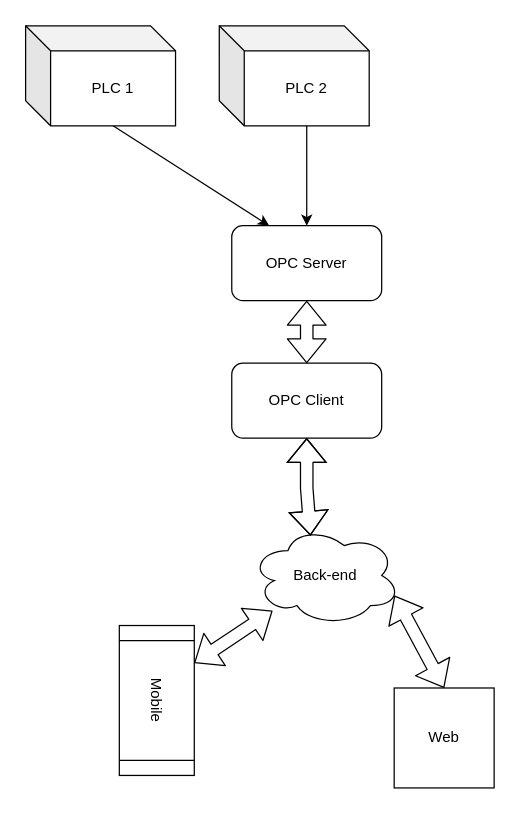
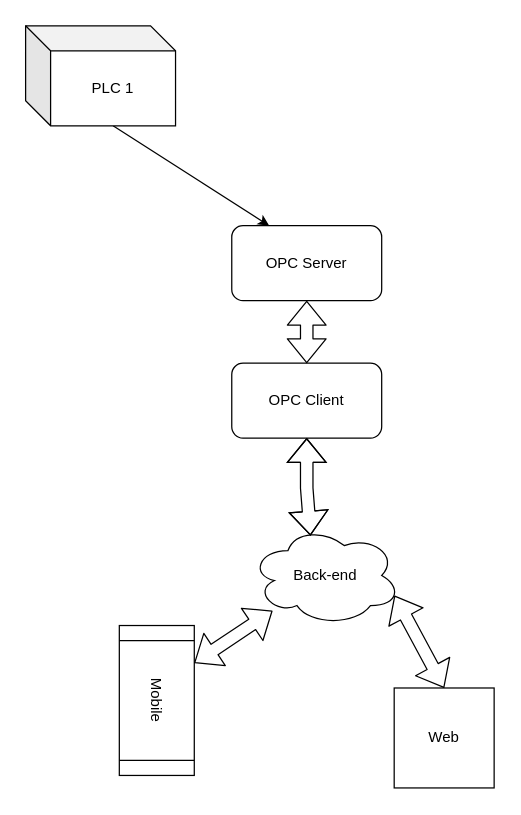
  <mxCell id="0" />
  <mxCell id="1" parent="0" />
  <mxCell id="2" value="OPC Server" style="rounded=1;whiteSpace=wrap;html=1;" vertex="1" parent="1"><mxGeometry x="185" y="180" width="120" height="60" as="geometry" /></mxCell>
  <mxCell id="3" style="edgeStyle=none;html=1;exitX=0;exitY=0;exitDx=70;exitDy=80;exitPerimeter=0;entryX=0.25;entryY=0;entryDx=0;entryDy=0;" edge="1" parent="1" source="4" target="2"><mxGeometry relative="1" as="geometry" /></mxCell>
  <mxCell id="4" value="PLC 1" style="shape=cube;whiteSpace=wrap;html=1;boundedLbl=1;backgroundOutline=1;darkOpacity=0.05;darkOpacity2=0.1;" vertex="1" parent="1"><mxGeometry x="20" y="20" width="120" height="80" as="geometry" /></mxCell>
- <mxCell id="5" style="edgeStyle=none;html=1;exitX=0;exitY=0;exitDx=70;exitDy=80;exitPerimeter=0;entryX=0.5;entryY=0;entryDx=0;entryDy=0;" edge="1" parent="1" source="6" target="2"><mxGeometry relative="1" as="geometry" /></mxCell>
- <mxCell id="6" value="PLC 2" style="shape=cube;whiteSpace=wrap;html=1;boundedLbl=1;backgroundOutline=1;darkOpacity=0.05;darkOpacity2=0.1;" vertex="1" parent="1"><mxGeometry x="175" y="20" width="120" height="80" as="geometry" /></mxCell>
  <mxCell id="7" value="OPC Client" style="rounded=1;whiteSpace=wrap;html=1;" vertex="1" parent="1"><mxGeometry x="185" y="290" width="120" height="60" as="geometry" /></mxCell>
  <mxCell id="8" value="" style="shape=flexArrow;endArrow=classic;startArrow=classic;html=1;entryX=0.5;entryY=1;entryDx=0;entryDy=0;" edge="1" parent="1" source="7" target="2"><mxGeometry width="100" height="100" relative="1" as="geometry"><mxPoint x="205" y="400" as="sourcePoint" /><mxPoint x="305" y="300" as="targetPoint" /></mxGeometry></mxCell>
  <mxCell id="9" value="Back-end" style="ellipse;shape=cloud;whiteSpace=wrap;html=1;" vertex="1" parent="1"><mxGeometry x="200" y="420" width="120" height="80" as="geometry" /></mxCell>
  <mxCell id="10" value="Mobile" style="shape=process;whiteSpace=wrap;html=1;backgroundOutline=1;rotation=90;" vertex="1" parent="1"><mxGeometry x="65" y="530" width="120" height="60" as="geometry" /></mxCell>
  <mxCell id="11" value="" style="shape=flexArrow;endArrow=classic;startArrow=classic;html=1;exitX=0.25;exitY=0;exitDx=0;exitDy=0;" edge="1" parent="1" source="10" target="9"><mxGeometry width="100" height="100" relative="1" as="geometry"><mxPoint x="165" y="510" as="sourcePoint" /><mxPoint x="265" y="410" as="targetPoint" /></mxGeometry></mxCell>
  <mxCell id="12" value="Web" style="whiteSpace=wrap;html=1;aspect=fixed;" vertex="1" parent="1"><mxGeometry x="315" y="550" width="80" height="80" as="geometry" /></mxCell>
  <mxCell id="13" value="" style="shape=flexArrow;endArrow=classic;startArrow=classic;html=1;entryX=0.96;entryY=0.7;entryDx=0;entryDy=0;entryPerimeter=0;exitX=0.5;exitY=0;exitDx=0;exitDy=0;" edge="1" parent="1" source="12" target="9"><mxGeometry width="100" height="100" relative="1" as="geometry"><mxPoint x="445" y="650" as="sourcePoint" /><mxPoint x="545" y="550" as="targetPoint" /></mxGeometry></mxCell>
  <mxCell id="14" value="" style="shape=flexArrow;endArrow=classic;startArrow=classic;html=1;entryX=0.5;entryY=1;entryDx=0;entryDy=0;exitX=0.4;exitY=0.1;exitDx=0;exitDy=0;exitPerimeter=0;" edge="1" parent="1" source="9" target="7"><mxGeometry width="100" height="100" relative="1" as="geometry"><mxPoint x="445" y="610" as="sourcePoint" /><mxPoint x="545" y="510" as="targetPoint" /><Array as="points"><mxPoint x="245" y="390" /></Array></mxGeometry></mxCell>
